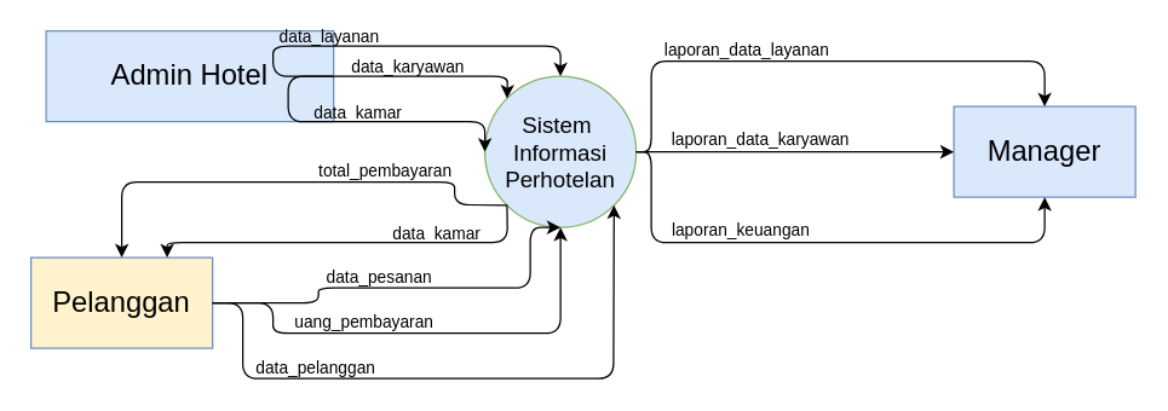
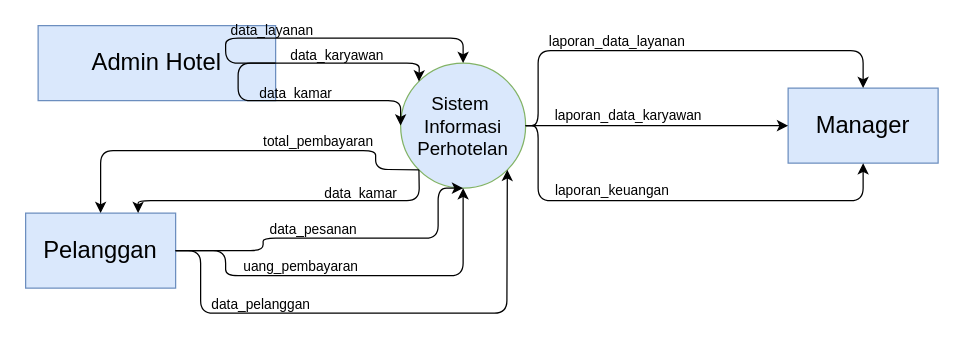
  <mxCell id="0" />
  <mxCell id="1" parent="0" />
  <mxCell id="2" value="&lt;font style=&quot;font-size: 15px&quot;&gt;Sistem&amp;nbsp;&lt;br&gt;Informasi&lt;br&gt;Perhotelan&lt;/font&gt;" style="ellipse;whiteSpace=wrap;html=1;aspect=fixed;fillColor=#dae8fc;strokeColor=#82b366;" vertex="1" parent="1"><mxGeometry x="320" y="50" width="100" height="100" as="geometry" /></mxCell>
  <mxCell id="3" value="&lt;font style=&quot;font-size: 19px&quot;&gt;Admin Hotel&lt;/font&gt;" style="rounded=0;whiteSpace=wrap;html=1;fillColor=#dae8fc;strokeColor=#6c8ebf;" vertex="1" parent="1"><mxGeometry x="30" y="20" width="190" height="60" as="geometry" /></mxCell>
- <mxCell id="4" value="&lt;font style=&quot;font-size: 19px&quot;&gt;Pelanggan&lt;/font&gt;" style="rounded=0;whiteSpace=wrap;html=1;fillColor=#fff2cc;strokeColor=#6c8ebf;" vertex="1" parent="1"><mxGeometry x="20" y="170" width="120" height="60" as="geometry" /></mxCell>
+ <mxCell id="4" value="&lt;font style=&quot;font-size: 19px&quot;&gt;Pelanggan&lt;/font&gt;" style="rounded=0;whiteSpace=wrap;html=1;fillColor=#dae8fc;strokeColor=#6c8ebf;" vertex="1" parent="1"><mxGeometry x="20" y="170" width="120" height="60" as="geometry" /></mxCell>
  <mxCell id="5" value="&lt;font style=&quot;font-size: 19px&quot;&gt;Manager&lt;/font&gt;" style="rounded=0;whiteSpace=wrap;html=1;fillColor=#dae8fc;strokeColor=#6c8ebf;" vertex="1" parent="1"><mxGeometry x="630" y="70" width="120" height="60" as="geometry" /></mxCell>
  <mxCell id="6" value="" style="endArrow=classic;html=1;exitX=1;exitY=0.5;exitDx=0;exitDy=0;entryX=0;entryY=0;entryDx=0;entryDy=0;" edge="1" parent="1" source="3" target="2"><mxGeometry width="50" height="50" relative="1" as="geometry"><mxPoint x="310" y="170" as="sourcePoint" /><mxPoint x="360" y="120" as="targetPoint" /><Array as="points"><mxPoint x="335" y="50" /></Array></mxGeometry></mxCell>
  <mxCell id="7" value="data_karyawan" style="edgeLabel;html=1;align=center;verticalAlign=bottom;resizable=0;points=[];labelBackgroundColor=none;" vertex="1" connectable="0" parent="6"><mxGeometry x="-0.168" relative="1" as="geometry"><mxPoint x="-6" y="2" as="offset" /></mxGeometry></mxCell>
  <mxCell id="8" value="" style="endArrow=classic;html=1;exitX=1;exitY=0.5;exitDx=0;exitDy=0;entryX=0;entryY=0.5;entryDx=0;entryDy=0;" edge="1" parent="1" source="3" target="2"><mxGeometry width="50" height="50" relative="1" as="geometry"><mxPoint x="310" y="170" as="sourcePoint" /><mxPoint x="360" y="120" as="targetPoint" /><Array as="points"><mxPoint x="190" y="50" /><mxPoint x="190" y="80" /><mxPoint x="320" y="80" /></Array></mxGeometry></mxCell>
  <mxCell id="9" value="data_kamar" style="edgeLabel;html=1;align=center;verticalAlign=bottom;resizable=0;points=[];labelBackgroundColor=none;" vertex="1" connectable="0" parent="8"><mxGeometry x="0.206" relative="1" as="geometry"><mxPoint x="-22" y="2" as="offset" /></mxGeometry></mxCell>
  <mxCell id="10" value="" style="endArrow=classic;html=1;exitX=1;exitY=0.5;exitDx=0;exitDy=0;entryX=0;entryY=0.5;entryDx=0;entryDy=0;" edge="1" parent="1" source="2" target="5"><mxGeometry width="50" height="50" relative="1" as="geometry"><mxPoint x="390" y="190" as="sourcePoint" /><mxPoint x="440" y="140" as="targetPoint" /></mxGeometry></mxCell>
  <mxCell id="11" value="laporan_data_karyawan" style="edgeLabel;html=1;align=center;verticalAlign=bottom;resizable=0;points=[];labelBackgroundColor=none;" vertex="1" connectable="0" parent="10"><mxGeometry x="-0.148" relative="1" as="geometry"><mxPoint x="-8" as="offset" /></mxGeometry></mxCell>
  <mxCell id="12" value="" style="endArrow=classic;html=1;exitX=1;exitY=0.5;exitDx=0;exitDy=0;entryX=0.5;entryY=0;entryDx=0;entryDy=0;" edge="1" parent="1" source="2" target="5"><mxGeometry width="50" height="50" relative="1" as="geometry"><mxPoint x="400" y="170" as="sourcePoint" /><mxPoint x="450" y="120" as="targetPoint" /><Array as="points"><mxPoint x="430" y="100" /><mxPoint x="430" y="40" /><mxPoint x="690" y="40" /></Array></mxGeometry></mxCell>
  <mxCell id="13" value="laporan_data_layanan" style="edgeLabel;html=1;align=center;verticalAlign=bottom;resizable=0;points=[];labelBackgroundColor=none;" vertex="1" connectable="0" parent="12"><mxGeometry x="0.493" relative="1" as="geometry"><mxPoint x="-137" y="1" as="offset" /></mxGeometry></mxCell>
  <mxCell id="14" value="" style="endArrow=classic;html=1;exitX=1;exitY=0.5;exitDx=0;exitDy=0;entryX=0.5;entryY=1;entryDx=0;entryDy=0;" edge="1" parent="1" source="2" target="5"><mxGeometry width="50" height="50" relative="1" as="geometry"><mxPoint x="510" y="170" as="sourcePoint" /><mxPoint x="560" y="120" as="targetPoint" /><Array as="points"><mxPoint x="430" y="100" /><mxPoint x="430" y="160" /><mxPoint x="690" y="160" /></Array></mxGeometry></mxCell>
  <mxCell id="15" value="laporan_keuangan" style="edgeLabel;html=1;align=center;verticalAlign=bottom;resizable=0;points=[];labelBackgroundColor=none;" vertex="1" connectable="0" parent="14"><mxGeometry x="0.193" relative="1" as="geometry"><mxPoint x="-87" as="offset" /></mxGeometry></mxCell>
  <mxCell id="16" value="" style="endArrow=classic;html=1;exitX=1;exitY=0.5;exitDx=0;exitDy=0;entryX=0.5;entryY=0;entryDx=0;entryDy=0;" edge="1" parent="1" source="3" target="2"><mxGeometry width="50" height="50" relative="1" as="geometry"><mxPoint x="340" y="100" as="sourcePoint" /><mxPoint x="390" y="50" as="targetPoint" /><Array as="points"><mxPoint x="180" y="50" /><mxPoint x="180" y="30" /><mxPoint x="370" y="30" /></Array></mxGeometry></mxCell>
  <mxCell id="17" value="data_layanan" style="edgeLabel;html=1;align=center;verticalAlign=bottom;resizable=0;points=[];labelBackgroundColor=none;spacing=1;" vertex="1" connectable="0" parent="16"><mxGeometry x="0.252" y="3" relative="1" as="geometry"><mxPoint x="-73" y="4" as="offset" /></mxGeometry></mxCell>
  <mxCell id="18" value="" style="endArrow=classic;html=1;exitX=0;exitY=1;exitDx=0;exitDy=0;entryX=0.75;entryY=0;entryDx=0;entryDy=0;" edge="1" parent="1" source="2" target="4"><mxGeometry width="50" height="50" relative="1" as="geometry"><mxPoint x="400" y="80" as="sourcePoint" /><mxPoint x="450" y="30" as="targetPoint" /><Array as="points"><mxPoint x="335" y="160" /><mxPoint x="110" y="160" /></Array></mxGeometry></mxCell>
  <mxCell id="19" value="data_kamar" style="edgeLabel;html=1;align=center;verticalAlign=bottom;resizable=0;points=[];labelBackgroundColor=none;" vertex="1" connectable="0" parent="18"><mxGeometry x="0.097" relative="1" as="geometry"><mxPoint x="70" y="2" as="offset" /></mxGeometry></mxCell>
  <mxCell id="20" value="" style="endArrow=classic;html=1;exitX=1;exitY=0.5;exitDx=0;exitDy=0;entryX=0.5;entryY=1;entryDx=0;entryDy=0;" edge="1" parent="1" source="4" target="2"><mxGeometry width="50" height="50" relative="1" as="geometry"><mxPoint x="400" y="80" as="sourcePoint" /><mxPoint x="450" y="30" as="targetPoint" /><Array as="points"><mxPoint x="210" y="200" /><mxPoint x="210" y="190" /><mxPoint x="350" y="190" /><mxPoint x="350" y="150" /></Array></mxGeometry></mxCell>
  <mxCell id="21" value="data_pesanan" style="edgeLabel;html=1;align=center;verticalAlign=bottom;resizable=0;points=[];labelBackgroundColor=none;" vertex="1" connectable="0" parent="20"><mxGeometry x="-0.424" y="1" relative="1" as="geometry"><mxPoint x="38" y="2" as="offset" /></mxGeometry></mxCell>
  <mxCell id="22" value="" style="endArrow=classic;html=1;exitX=1;exitY=0.5;exitDx=0;exitDy=0;entryX=0.5;entryY=1;entryDx=0;entryDy=0;" edge="1" parent="1" source="4" target="2"><mxGeometry width="50" height="50" relative="1" as="geometry"><mxPoint x="400" y="80" as="sourcePoint" /><mxPoint x="450" y="30" as="targetPoint" /><Array as="points"><mxPoint x="180" y="200" /><mxPoint x="180" y="220" /><mxPoint x="370" y="220" /></Array></mxGeometry></mxCell>
  <mxCell id="23" value="uang_pembayaran" style="edgeLabel;html=1;align=center;verticalAlign=bottom;resizable=0;points=[];labelBackgroundColor=none;" vertex="1" connectable="0" parent="22"><mxGeometry x="-0.002" y="-3" relative="1" as="geometry"><mxPoint x="-41" y="-2" as="offset" /></mxGeometry></mxCell>
  <mxCell id="24" value="" style="endArrow=classic;html=1;exitX=1;exitY=0.5;exitDx=0;exitDy=0;entryX=1;entryY=1;entryDx=0;entryDy=0;" edge="1" parent="1" source="4" target="2"><mxGeometry width="50" height="50" relative="1" as="geometry"><mxPoint x="440" y="210" as="sourcePoint" /><mxPoint x="490" y="160" as="targetPoint" /><Array as="points"><mxPoint x="160" y="200" /><mxPoint x="160" y="250" /><mxPoint x="405" y="250" /></Array></mxGeometry></mxCell>
  <mxCell id="25" value="data_pelanggan" style="edgeLabel;html=1;align=center;verticalAlign=bottom;resizable=0;points=[];labelBackgroundColor=none;" vertex="1" connectable="0" parent="24"><mxGeometry x="-0.204" y="1" relative="1" as="geometry"><mxPoint x="-54" y="2" as="offset" /></mxGeometry></mxCell>
  <mxCell id="26" value="" style="endArrow=classic;html=1;exitX=0;exitY=1;exitDx=0;exitDy=0;entryX=0.5;entryY=0;entryDx=0;entryDy=0;" edge="1" parent="1" source="2" target="4"><mxGeometry width="50" height="50" relative="1" as="geometry"><mxPoint x="240" y="150" as="sourcePoint" /><mxPoint x="80" y="135" as="targetPoint" /><Array as="points"><mxPoint x="300" y="135" /><mxPoint x="300" y="120" /><mxPoint x="80" y="120" /></Array></mxGeometry></mxCell>
  <mxCell id="27" value="total_pembayaran" style="edgeLabel;html=1;align=center;verticalAlign=bottom;resizable=0;points=[];labelBackgroundColor=none;" vertex="1" connectable="0" parent="26"><mxGeometry x="0.226" y="-1" relative="1" as="geometry"><mxPoint x="100" y="2" as="offset" /></mxGeometry></mxCell>
